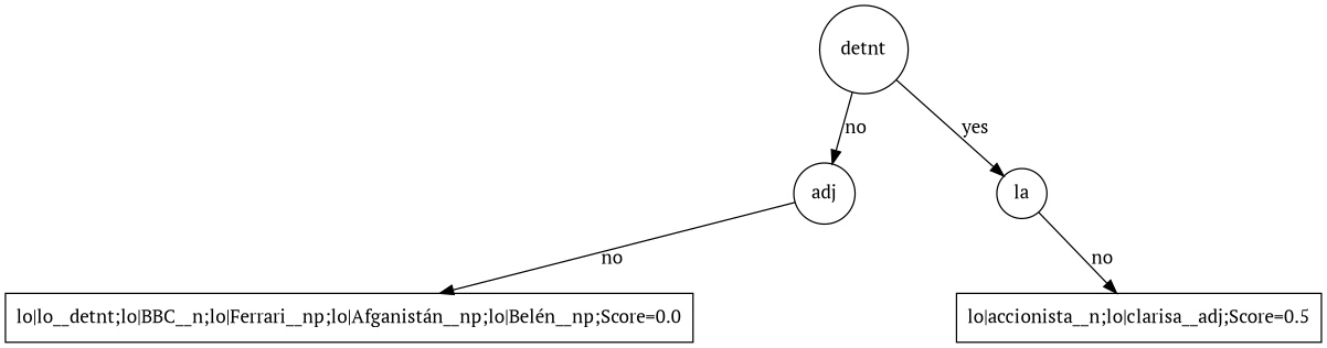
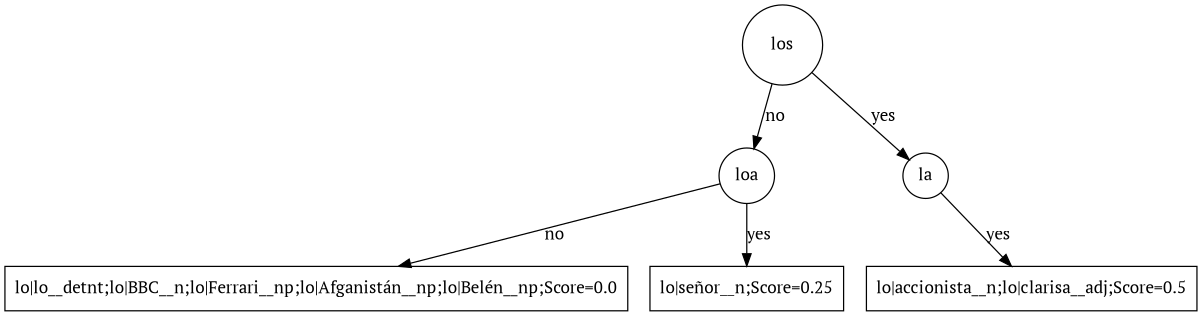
  digraph {
    fontname="PT Serif"
    node [fontname="PT Serif" shape=circle]
    edge [fontname="PT Serif"]
-   n1 [label=detnt]
-   n2 [label=adj]
+   n1 [label=los]
+   n2 [label=loa]
    n3 [label=la]
    n4 [label="lo|lo__detnt;lo|BBC__n;lo|Ferrari__np;lo|Afganistán__np;lo|Belén__np;Score=0.0" shape=box]
+   n5 [label="lo|señor__n;Score=0.25" shape=box]
    n6 [label="lo|accionista__n;lo|clarisa__adj;Score=0.5" shape=box]
    n1 -> n2 [label=no]
    n1 -> n3 [label=yes]
    n2 -> n4 [label=no]
-   n3 -> n6 [label=no]
+   n2 -> n5 [label=yes]
+   n3 -> n6 [label=yes]
  }
